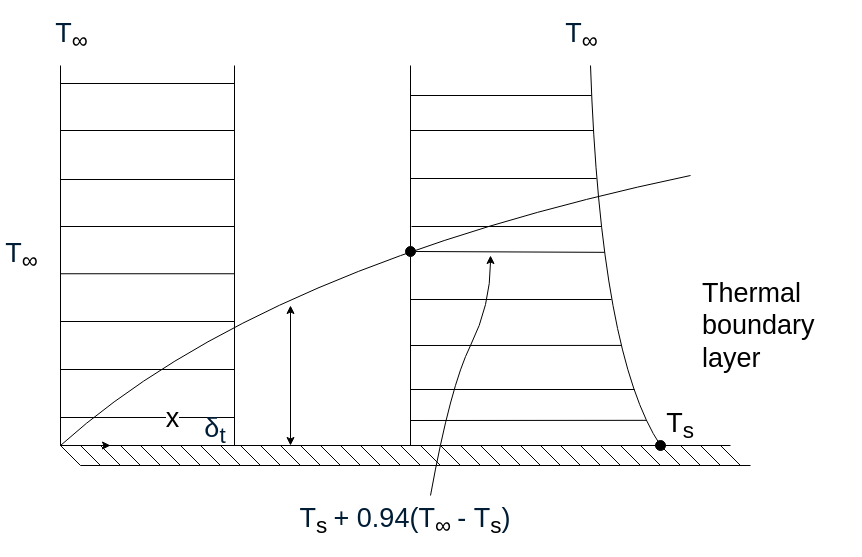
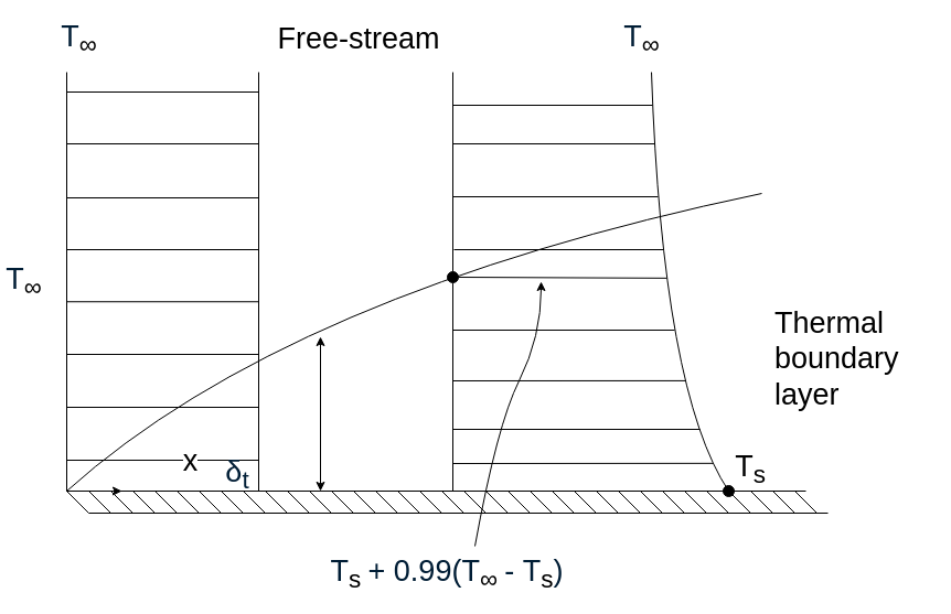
  <mxCell id="0" />
  <mxCell id="1" parent="0" />
  <mxCell id="2" value="" style="endArrow=none;html=1;rounded=0;" parent="1" edge="1"><mxGeometry width="50" height="50" relative="1" as="geometry"><mxPoint x="60" y="445" as="sourcePoint" /><mxPoint x="60" y="65" as="targetPoint" /></mxGeometry></mxCell>
  <mxCell id="3" value="" style="endArrow=none;html=1;rounded=0;" parent="1" edge="1"><mxGeometry width="50" height="50" relative="1" as="geometry"><mxPoint x="234" y="445" as="sourcePoint" /><mxPoint x="234" y="65" as="targetPoint" /></mxGeometry></mxCell>
  <mxCell id="4" value="" style="endArrow=none;html=1;rounded=0;" parent="1" edge="1"><mxGeometry width="50" height="50" relative="1" as="geometry"><mxPoint x="60" y="445" as="sourcePoint" /><mxPoint x="730" y="445" as="targetPoint" /></mxGeometry></mxCell>
  <mxCell id="5" value="" style="endArrow=none;html=1;rounded=0;" parent="1" edge="1"><mxGeometry width="50" height="50" relative="1" as="geometry"><mxPoint x="80" y="465" as="sourcePoint" /><mxPoint x="750" y="465" as="targetPoint" /></mxGeometry></mxCell>
  <mxCell id="6" value="" style="endArrow=none;html=1;rounded=0;" parent="1" edge="1"><mxGeometry width="50" height="50" relative="1" as="geometry"><mxPoint x="60" y="445" as="sourcePoint" /><mxPoint x="80" y="465" as="targetPoint" /></mxGeometry></mxCell>
  <mxCell id="7" value="" style="endArrow=none;html=1;rounded=0;" parent="1" edge="1"><mxGeometry width="50" height="50" relative="1" as="geometry"><mxPoint x="80" y="445" as="sourcePoint" /><mxPoint x="100" y="465" as="targetPoint" /></mxGeometry></mxCell>
  <mxCell id="8" value="" style="endArrow=none;html=1;rounded=0;" parent="1" edge="1"><mxGeometry width="50" height="50" relative="1" as="geometry"><mxPoint x="100" y="445" as="sourcePoint" /><mxPoint x="120" y="465" as="targetPoint" /></mxGeometry></mxCell>
  <mxCell id="9" value="" style="endArrow=none;html=1;rounded=0;" parent="1" edge="1"><mxGeometry width="50" height="50" relative="1" as="geometry"><mxPoint x="120" y="445" as="sourcePoint" /><mxPoint x="140" y="465" as="targetPoint" /></mxGeometry></mxCell>
  <mxCell id="10" value="" style="endArrow=none;html=1;rounded=0;" parent="1" edge="1"><mxGeometry width="50" height="50" relative="1" as="geometry"><mxPoint x="140" y="445" as="sourcePoint" /><mxPoint x="160" y="465" as="targetPoint" /></mxGeometry></mxCell>
  <mxCell id="11" value="" style="endArrow=none;html=1;rounded=0;" parent="1" edge="1"><mxGeometry width="50" height="50" relative="1" as="geometry"><mxPoint x="160" y="445" as="sourcePoint" /><mxPoint x="180" y="465" as="targetPoint" /></mxGeometry></mxCell>
  <mxCell id="12" value="" style="endArrow=none;html=1;rounded=0;" parent="1" edge="1"><mxGeometry width="50" height="50" relative="1" as="geometry"><mxPoint x="180" y="445" as="sourcePoint" /><mxPoint x="200" y="465" as="targetPoint" /></mxGeometry></mxCell>
  <mxCell id="13" value="" style="endArrow=none;html=1;rounded=0;" parent="1" edge="1"><mxGeometry width="50" height="50" relative="1" as="geometry"><mxPoint x="200" y="445" as="sourcePoint" /><mxPoint x="220" y="465" as="targetPoint" /></mxGeometry></mxCell>
  <mxCell id="14" value="" style="endArrow=none;html=1;rounded=0;" parent="1" edge="1"><mxGeometry width="50" height="50" relative="1" as="geometry"><mxPoint x="220" y="445" as="sourcePoint" /><mxPoint x="240" y="465" as="targetPoint" /></mxGeometry></mxCell>
  <mxCell id="15" value="" style="endArrow=none;html=1;rounded=0;" parent="1" edge="1"><mxGeometry width="50" height="50" relative="1" as="geometry"><mxPoint x="240" y="445" as="sourcePoint" /><mxPoint x="260" y="465" as="targetPoint" /></mxGeometry></mxCell>
  <mxCell id="16" value="" style="endArrow=none;html=1;rounded=0;" parent="1" edge="1"><mxGeometry width="50" height="50" relative="1" as="geometry"><mxPoint x="260" y="445" as="sourcePoint" /><mxPoint x="280" y="465" as="targetPoint" /></mxGeometry></mxCell>
  <mxCell id="17" value="" style="endArrow=none;html=1;rounded=0;" parent="1" edge="1"><mxGeometry width="50" height="50" relative="1" as="geometry"><mxPoint x="280" y="445" as="sourcePoint" /><mxPoint x="300" y="465" as="targetPoint" /></mxGeometry></mxCell>
  <mxCell id="18" value="" style="endArrow=none;html=1;rounded=0;" parent="1" edge="1"><mxGeometry width="50" height="50" relative="1" as="geometry"><mxPoint x="300" y="445" as="sourcePoint" /><mxPoint x="320" y="465" as="targetPoint" /></mxGeometry></mxCell>
  <mxCell id="19" value="" style="endArrow=none;html=1;rounded=0;" parent="1" edge="1"><mxGeometry width="50" height="50" relative="1" as="geometry"><mxPoint x="320" y="445" as="sourcePoint" /><mxPoint x="340" y="465" as="targetPoint" /></mxGeometry></mxCell>
  <mxCell id="20" value="" style="endArrow=none;html=1;rounded=0;" parent="1" edge="1"><mxGeometry width="50" height="50" relative="1" as="geometry"><mxPoint x="340" y="445" as="sourcePoint" /><mxPoint x="360" y="465" as="targetPoint" /></mxGeometry></mxCell>
  <mxCell id="21" value="" style="endArrow=none;html=1;rounded=0;" parent="1" edge="1"><mxGeometry width="50" height="50" relative="1" as="geometry"><mxPoint x="360" y="445" as="sourcePoint" /><mxPoint x="380" y="465" as="targetPoint" /></mxGeometry></mxCell>
  <mxCell id="22" value="" style="endArrow=none;html=1;rounded=0;" parent="1" edge="1"><mxGeometry width="50" height="50" relative="1" as="geometry"><mxPoint x="380" y="445" as="sourcePoint" /><mxPoint x="400" y="465" as="targetPoint" /></mxGeometry></mxCell>
  <mxCell id="23" value="" style="endArrow=none;html=1;rounded=0;" parent="1" edge="1"><mxGeometry width="50" height="50" relative="1" as="geometry"><mxPoint x="400" y="445" as="sourcePoint" /><mxPoint x="420" y="465" as="targetPoint" /></mxGeometry></mxCell>
  <mxCell id="24" value="" style="endArrow=none;html=1;rounded=0;" parent="1" edge="1"><mxGeometry width="50" height="50" relative="1" as="geometry"><mxPoint x="420" y="445" as="sourcePoint" /><mxPoint x="440" y="465" as="targetPoint" /></mxGeometry></mxCell>
  <mxCell id="25" value="" style="endArrow=none;html=1;rounded=0;" parent="1" edge="1"><mxGeometry width="50" height="50" relative="1" as="geometry"><mxPoint x="440" y="445" as="sourcePoint" /><mxPoint x="460" y="465" as="targetPoint" /></mxGeometry></mxCell>
  <mxCell id="26" value="" style="endArrow=none;html=1;rounded=0;" parent="1" edge="1"><mxGeometry width="50" height="50" relative="1" as="geometry"><mxPoint x="460" y="445" as="sourcePoint" /><mxPoint x="480" y="465" as="targetPoint" /></mxGeometry></mxCell>
  <mxCell id="27" value="" style="endArrow=none;html=1;rounded=0;" parent="1" edge="1"><mxGeometry width="50" height="50" relative="1" as="geometry"><mxPoint x="480" y="445" as="sourcePoint" /><mxPoint x="500" y="465" as="targetPoint" /></mxGeometry></mxCell>
  <mxCell id="28" value="" style="endArrow=none;html=1;rounded=0;" parent="1" edge="1"><mxGeometry width="50" height="50" relative="1" as="geometry"><mxPoint x="500" y="445" as="sourcePoint" /><mxPoint x="520" y="465" as="targetPoint" /></mxGeometry></mxCell>
  <mxCell id="29" value="" style="endArrow=none;html=1;rounded=0;" parent="1" edge="1"><mxGeometry width="50" height="50" relative="1" as="geometry"><mxPoint x="520" y="445" as="sourcePoint" /><mxPoint x="540" y="465" as="targetPoint" /></mxGeometry></mxCell>
  <mxCell id="30" value="" style="endArrow=none;html=1;rounded=0;" parent="1" edge="1"><mxGeometry width="50" height="50" relative="1" as="geometry"><mxPoint x="540" y="445" as="sourcePoint" /><mxPoint x="560" y="465" as="targetPoint" /></mxGeometry></mxCell>
  <mxCell id="31" value="" style="endArrow=none;html=1;rounded=0;" parent="1" edge="1"><mxGeometry width="50" height="50" relative="1" as="geometry"><mxPoint x="560" y="445" as="sourcePoint" /><mxPoint x="580" y="465" as="targetPoint" /></mxGeometry></mxCell>
  <mxCell id="32" value="" style="endArrow=none;html=1;rounded=0;" parent="1" edge="1"><mxGeometry width="50" height="50" relative="1" as="geometry"><mxPoint x="580" y="445" as="sourcePoint" /><mxPoint x="600" y="465" as="targetPoint" /></mxGeometry></mxCell>
  <mxCell id="33" value="" style="endArrow=none;html=1;rounded=0;" parent="1" edge="1"><mxGeometry width="50" height="50" relative="1" as="geometry"><mxPoint x="600" y="445" as="sourcePoint" /><mxPoint x="620" y="465" as="targetPoint" /></mxGeometry></mxCell>
  <mxCell id="34" value="" style="endArrow=none;html=1;rounded=0;" parent="1" edge="1"><mxGeometry width="50" height="50" relative="1" as="geometry"><mxPoint x="620" y="445" as="sourcePoint" /><mxPoint x="640" y="465" as="targetPoint" /></mxGeometry></mxCell>
  <mxCell id="35" value="" style="endArrow=none;html=1;rounded=0;" parent="1" edge="1"><mxGeometry width="50" height="50" relative="1" as="geometry"><mxPoint x="640" y="445" as="sourcePoint" /><mxPoint x="660" y="465" as="targetPoint" /></mxGeometry></mxCell>
  <mxCell id="36" value="" style="endArrow=none;html=1;rounded=0;" parent="1" edge="1"><mxGeometry width="50" height="50" relative="1" as="geometry"><mxPoint x="660" y="445" as="sourcePoint" /><mxPoint x="680" y="465" as="targetPoint" /></mxGeometry></mxCell>
  <mxCell id="37" value="" style="endArrow=none;html=1;rounded=0;" parent="1" edge="1"><mxGeometry width="50" height="50" relative="1" as="geometry"><mxPoint x="680" y="445" as="sourcePoint" /><mxPoint x="700" y="465" as="targetPoint" /></mxGeometry></mxCell>
  <mxCell id="38" value="" style="endArrow=none;html=1;rounded=0;" parent="1" edge="1"><mxGeometry width="50" height="50" relative="1" as="geometry"><mxPoint x="700" y="445" as="sourcePoint" /><mxPoint x="720" y="465" as="targetPoint" /></mxGeometry></mxCell>
  <mxCell id="39" value="" style="endArrow=none;html=1;rounded=0;" parent="1" edge="1"><mxGeometry width="50" height="50" relative="1" as="geometry"><mxPoint x="720" y="445" as="sourcePoint" /><mxPoint x="740" y="465" as="targetPoint" /></mxGeometry></mxCell>
  <mxCell id="40" value="" style="endArrow=none;html=1;rounded=0;" parent="1" edge="1"><mxGeometry width="50" height="50" relative="1" as="geometry"><mxPoint x="60" y="83" as="sourcePoint" /><mxPoint x="234" y="83" as="targetPoint" /></mxGeometry></mxCell>
  <mxCell id="41" value="" style="endArrow=none;html=1;rounded=0;" parent="1" edge="1"><mxGeometry width="50" height="50" relative="1" as="geometry"><mxPoint x="60" y="130" as="sourcePoint" /><mxPoint x="234" y="130" as="targetPoint" /></mxGeometry></mxCell>
  <mxCell id="42" value="" style="endArrow=none;html=1;rounded=0;" parent="1" edge="1"><mxGeometry width="50" height="50" relative="1" as="geometry"><mxPoint x="60" y="179" as="sourcePoint" /><mxPoint x="234" y="179" as="targetPoint" /></mxGeometry></mxCell>
  <mxCell id="43" value="" style="endArrow=none;html=1;rounded=0;" parent="1" edge="1"><mxGeometry width="50" height="50" relative="1" as="geometry"><mxPoint x="60" y="226" as="sourcePoint" /><mxPoint x="234" y="226" as="targetPoint" /></mxGeometry></mxCell>
  <mxCell id="44" value="" style="endArrow=none;html=1;rounded=0;" parent="1" edge="1"><mxGeometry width="50" height="50" relative="1" as="geometry"><mxPoint x="60" y="273.26" as="sourcePoint" /><mxPoint x="234" y="273.26" as="targetPoint" /></mxGeometry></mxCell>
  <mxCell id="45" value="" style="endArrow=none;html=1;rounded=0;" parent="1" edge="1"><mxGeometry width="50" height="50" relative="1" as="geometry"><mxPoint x="60" y="321" as="sourcePoint" /><mxPoint x="234" y="321" as="targetPoint" /></mxGeometry></mxCell>
  <mxCell id="46" value="" style="endArrow=none;html=1;rounded=0;" parent="1" edge="1"><mxGeometry width="50" height="50" relative="1" as="geometry"><mxPoint x="60" y="369" as="sourcePoint" /><mxPoint x="234" y="369" as="targetPoint" /></mxGeometry></mxCell>
  <mxCell id="47" value="" style="endArrow=none;html=1;rounded=0;" parent="1" edge="1"><mxGeometry width="50" height="50" relative="1" as="geometry"><mxPoint x="60" y="417" as="sourcePoint" /><mxPoint x="234" y="417" as="targetPoint" /></mxGeometry></mxCell>
  <mxCell id="48" value="&lt;font style=&quot;font-size: 27px;&quot;&gt;x&lt;/font&gt;" style="edgeLabel;html=1;align=center;verticalAlign=middle;resizable=0;points=[];" parent="47" vertex="1" connectable="0"><mxGeometry x="0.275" relative="1" as="geometry"><mxPoint as="offset" /></mxGeometry></mxCell>
  <mxCell id="49" value="" style="endArrow=none;html=1;rounded=0;" parent="1" source="72" edge="1"><mxGeometry width="50" height="50" relative="1" as="geometry"><mxPoint x="410" y="445" as="sourcePoint" /><mxPoint x="410" y="65" as="targetPoint" /></mxGeometry></mxCell>
  <mxCell id="50" value="" style="endArrow=classic;startArrow=classic;html=1;rounded=0;" parent="1" edge="1"><mxGeometry width="50" height="50" relative="1" as="geometry"><mxPoint x="290" y="445" as="sourcePoint" /><mxPoint x="290" y="305" as="targetPoint" /></mxGeometry></mxCell>
  <mxCell id="51" value="&lt;font style=&quot;font-size: 27px;&quot;&gt;&lt;span style=&quot;color: rgb(0, 29, 53); font-family: &amp;quot;Google Sans&amp;quot;, Arial, sans-serif; text-align: start; text-wrap-mode: wrap;&quot;&gt;&lt;font style=&quot;&quot;&gt;T&lt;/font&gt;&lt;/span&gt;&lt;sub&gt;∞&lt;/sub&gt;&lt;/font&gt;" style="edgeLabel;html=1;align=center;verticalAlign=middle;resizable=0;points=[];" parent="1" vertex="1" connectable="0"><mxGeometry y="254.996" as="geometry" x="20" /></mxCell>
  <mxCell id="52" value="&lt;font style=&quot;font-size: 27px;&quot;&gt;&lt;span style=&quot;color: rgb(0, 29, 53); font-family: &amp;quot;Google Sans&amp;quot;, Arial, sans-serif; text-align: start; text-wrap-mode: wrap;&quot;&gt;&lt;font style=&quot;&quot;&gt;T&lt;/font&gt;&lt;/span&gt;&lt;sub&gt;∞&lt;/sub&gt;&lt;/font&gt;" style="edgeLabel;html=1;align=center;verticalAlign=middle;resizable=0;points=[];" parent="1" vertex="1" connectable="0"><mxGeometry x="580" y="34.996" as="geometry" /></mxCell>
  <mxCell id="53" value="&lt;font style=&quot;font-size: 27px;&quot;&gt;&lt;span style=&quot;color: rgb(0, 29, 53); font-family: &amp;quot;Google Sans&amp;quot;, Arial, sans-serif; text-align: start; text-wrap-mode: wrap;&quot;&gt;&lt;font style=&quot;&quot;&gt;T&lt;/font&gt;&lt;/span&gt;&lt;sub&gt;∞&lt;/sub&gt;&lt;/font&gt;" style="edgeLabel;html=1;align=center;verticalAlign=middle;resizable=0;points=[];" parent="1" vertex="1" connectable="0"><mxGeometry x="70" y="34.996" as="geometry" /></mxCell>
- <mxCell id="54" value="&lt;font style=&quot;font-size: 27px;&quot;&gt;&lt;span style=&quot;color: rgb(0, 29, 53); font-family: &amp;quot;Google Sans&amp;quot;, Arial, sans-serif; text-align: start; background-color: rgb(255, 255, 255);&quot;&gt;T&lt;/span&gt;&lt;sub style=&quot;text-wrap-mode: nowrap; background-color: rgb(255, 255, 255); color: rgb(0, 0, 0);&quot;&gt;s&amp;nbsp;&lt;/sub&gt;&lt;span style=&quot;color: rgb(0, 29, 53); font-family: &amp;quot;Google Sans&amp;quot;, Arial, sans-serif; text-align: start; background-color: rgb(255, 255, 255);&quot;&gt;+&amp;nbsp;&lt;/span&gt;&lt;span style=&quot;color: rgb(0, 29, 53); font-family: &amp;quot;Google Sans&amp;quot;, Arial, sans-serif; text-align: start; background-color: rgb(255, 255, 255);&quot;&gt;0.94(T&lt;/span&gt;&lt;sub style=&quot;text-wrap-mode: nowrap; background-color: rgb(255, 255, 255); color: rgb(0, 0, 0);&quot;&gt;∞&amp;nbsp;&lt;/sub&gt;&lt;span style=&quot;color: rgb(0, 29, 53); font-family: &amp;quot;Google Sans&amp;quot;, Arial, sans-serif; text-align: start; background-color: rgb(255, 255, 255);&quot;&gt;-&amp;nbsp;&lt;/span&gt;&lt;span style=&quot;color: rgb(0, 29, 53); font-family: &amp;quot;Google Sans&amp;quot;, Arial, sans-serif; text-align: start; background-color: rgb(255, 255, 255);&quot;&gt;T&lt;/span&gt;&lt;sub style=&quot;text-wrap-mode: nowrap; background-color: rgb(255, 255, 255); color: rgb(0, 0, 0);&quot;&gt;s&lt;/sub&gt;&lt;span style=&quot;color: rgb(0, 29, 53); font-family: &amp;quot;Google Sans&amp;quot;, Arial, sans-serif; text-align: start; background-color: rgb(255, 255, 255);&quot;&gt;)&lt;/span&gt;&lt;/font&gt;" style="text;html=1;align=center;verticalAlign=middle;whiteSpace=wrap;rounded=0;" parent="1" vertex="1"><mxGeometry x="220" y="505" width="370" height="30" as="geometry" /></mxCell>
+ <mxCell id="54" value="&lt;font style=&quot;font-size: 27px;&quot;&gt;&lt;span style=&quot;color: rgb(0, 29, 53); font-family: &amp;quot;Google Sans&amp;quot;, Arial, sans-serif; text-align: start; background-color: rgb(255, 255, 255);&quot;&gt;T&lt;/span&gt;&lt;sub style=&quot;text-wrap-mode: nowrap; background-color: rgb(255, 255, 255); color: rgb(0, 0, 0);&quot;&gt;s&amp;nbsp;&lt;/sub&gt;&lt;span style=&quot;color: rgb(0, 29, 53); font-family: &amp;quot;Google Sans&amp;quot;, Arial, sans-serif; text-align: start; background-color: rgb(255, 255, 255);&quot;&gt;+&amp;nbsp;&lt;/span&gt;&lt;span style=&quot;color: rgb(0, 29, 53); font-family: &amp;quot;Google Sans&amp;quot;, Arial, sans-serif; text-align: start; background-color: rgb(255, 255, 255);&quot;&gt;0.99(T&lt;/span&gt;&lt;sub style=&quot;text-wrap-mode: nowrap; background-color: rgb(255, 255, 255); color: rgb(0, 0, 0);&quot;&gt;∞&amp;nbsp;&lt;/sub&gt;&lt;span style=&quot;color: rgb(0, 29, 53); font-family: &amp;quot;Google Sans&amp;quot;, Arial, sans-serif; text-align: start; background-color: rgb(255, 255, 255);&quot;&gt;-&amp;nbsp;&lt;/span&gt;&lt;span style=&quot;color: rgb(0, 29, 53); font-family: &amp;quot;Google Sans&amp;quot;, Arial, sans-serif; text-align: start; background-color: rgb(255, 255, 255);&quot;&gt;T&lt;/span&gt;&lt;sub style=&quot;text-wrap-mode: nowrap; background-color: rgb(255, 255, 255); color: rgb(0, 0, 0);&quot;&gt;s&lt;/sub&gt;&lt;span style=&quot;color: rgb(0, 29, 53); font-family: &amp;quot;Google Sans&amp;quot;, Arial, sans-serif; text-align: start; background-color: rgb(255, 255, 255);&quot;&gt;)&lt;/span&gt;&lt;/font&gt;" style="text;html=1;align=center;verticalAlign=middle;whiteSpace=wrap;rounded=0;" parent="1" vertex="1"><mxGeometry x="220" y="505" width="370" height="30" as="geometry" /></mxCell>
+ <mxCell id="55" value="&lt;font style=&quot;font-size: 27px;&quot;&gt;Free-stream&lt;/font&gt;" style="text;html=1;align=center;verticalAlign=middle;whiteSpace=wrap;rounded=0;" parent="1" vertex="1"><mxGeometry x="210" y="20" width="230" height="30" as="geometry" /></mxCell>
  <mxCell id="56" value="&lt;font style=&quot;font-size: 27px;&quot;&gt;Thermal&lt;/font&gt;&lt;div&gt;&lt;font style=&quot;font-size: 27px;&quot;&gt;boundary&lt;/font&gt;&lt;/div&gt;&lt;div&gt;&lt;font style=&quot;font-size: 27px;&quot;&gt;layer&lt;/font&gt;&lt;/div&gt;" style="text;html=1;align=left;verticalAlign=middle;whiteSpace=wrap;rounded=0;" parent="1" vertex="1"><mxGeometry x="700" y="260" width="140" height="130" as="geometry" /></mxCell>
  <mxCell id="57" value="&lt;font style=&quot;font-size: 27px;&quot;&gt;T&lt;sub&gt;s&lt;/sub&gt;&lt;/font&gt;" style="text;html=1;align=center;verticalAlign=middle;whiteSpace=wrap;rounded=0;" parent="1" vertex="1"><mxGeometry x="650" y="410" width="60" height="30" as="geometry" /></mxCell>
  <mxCell id="58" value="&lt;span style=&quot;color: rgb(0, 29, 53); font-family: &amp;quot;Google Sans&amp;quot;, Arial, sans-serif; font-size: 27px; text-align: start;&quot;&gt;δ&lt;sub&gt;t&lt;/sub&gt;&lt;/span&gt;" style="text;html=1;align=center;verticalAlign=middle;whiteSpace=wrap;rounded=0;" parent="1" vertex="1"><mxGeometry x="185" y="415" width="60" height="30" as="geometry" /></mxCell>
  <mxCell id="59" value="" style="endArrow=none;html=1;rounded=0;curved=1;" parent="1" edge="1"><mxGeometry width="50" height="50" relative="1" as="geometry"><mxPoint x="60" y="445" as="sourcePoint" /><mxPoint x="690" y="175" as="targetPoint" /><Array as="points"><mxPoint x="260" y="265" /></Array></mxGeometry></mxCell>
  <mxCell id="60" value="" style="endArrow=none;html=1;rounded=0;curved=1;" parent="1" edge="1"><mxGeometry width="50" height="50" relative="1" as="geometry"><mxPoint x="660" y="445" as="sourcePoint" /><mxPoint x="590" y="65" as="targetPoint" /><Array as="points"><mxPoint x="600" y="355" /></Array></mxGeometry></mxCell>
  <mxCell id="61" value="" style="endArrow=none;html=1;rounded=0;" parent="1" edge="1"><mxGeometry width="50" height="50" relative="1" as="geometry"><mxPoint x="410" y="95" as="sourcePoint" /><mxPoint x="591" y="95" as="targetPoint" /></mxGeometry></mxCell>
  <mxCell id="62" value="" style="endArrow=none;html=1;rounded=0;" parent="1" edge="1"><mxGeometry width="50" height="50" relative="1" as="geometry"><mxPoint x="410" y="130" as="sourcePoint" /><mxPoint x="593" y="130" as="targetPoint" /></mxGeometry></mxCell>
  <mxCell id="63" value="" style="endArrow=none;html=1;rounded=0;" parent="1" edge="1"><mxGeometry width="50" height="50" relative="1" as="geometry"><mxPoint x="410" y="178" as="sourcePoint" /><mxPoint x="596" y="178" as="targetPoint" /></mxGeometry></mxCell>
  <mxCell id="64" value="" style="endArrow=none;html=1;rounded=0;" parent="1" edge="1"><mxGeometry width="50" height="50" relative="1" as="geometry"><mxPoint x="411" y="226" as="sourcePoint" /><mxPoint x="601" y="226" as="targetPoint" /></mxGeometry></mxCell>
  <mxCell id="65" value="" style="endArrow=none;html=1;rounded=0;exitX=1;exitY=0.5;exitDx=0;exitDy=0;" parent="1" edge="1" source="72"><mxGeometry width="50" height="50" relative="1" as="geometry"><mxPoint x="436" y="252" as="sourcePoint" /><mxPoint x="604" y="251.84" as="targetPoint" /></mxGeometry></mxCell>
  <mxCell id="66" value="" style="endArrow=none;html=1;rounded=0;" parent="1" edge="1"><mxGeometry width="50" height="50" relative="1" as="geometry"><mxPoint x="410" y="299" as="sourcePoint" /><mxPoint x="611" y="299" as="targetPoint" /></mxGeometry></mxCell>
  <mxCell id="67" value="" style="endArrow=none;html=1;rounded=0;" parent="1" edge="1"><mxGeometry width="50" height="50" relative="1" as="geometry"><mxPoint x="410" y="345" as="sourcePoint" /><mxPoint x="621" y="344.92" as="targetPoint" /></mxGeometry></mxCell>
  <mxCell id="68" value="" style="endArrow=none;html=1;rounded=0;" parent="1" edge="1"><mxGeometry width="50" height="50" relative="1" as="geometry"><mxPoint x="410" y="389" as="sourcePoint" /><mxPoint x="634" y="389" as="targetPoint" /></mxGeometry></mxCell>
  <mxCell id="69" value="" style="endArrow=none;html=1;rounded=0;" parent="1" edge="1"><mxGeometry width="50" height="50" relative="1" as="geometry"><mxPoint x="410" y="420" as="sourcePoint" /><mxPoint x="646" y="419.83" as="targetPoint" /></mxGeometry></mxCell>
  <mxCell id="70" value="" style="endArrow=classic;html=1;rounded=0;curved=1;" parent="1" edge="1"><mxGeometry width="50" height="50" relative="1" as="geometry"><mxPoint x="430" y="495" as="sourcePoint" /><mxPoint x="490" y="255" as="targetPoint" /><Array as="points"><mxPoint x="450" y="385" /><mxPoint x="490" y="305" /></Array></mxGeometry></mxCell>
  <mxCell id="71" value="" style="endArrow=none;html=1;rounded=0;" parent="1" target="72" edge="1"><mxGeometry width="50" height="50" relative="1" as="geometry"><mxPoint x="410" y="445" as="sourcePoint" /><mxPoint x="410" y="65" as="targetPoint" /></mxGeometry></mxCell>
  <mxCell id="72" value="" style="ellipse;whiteSpace=wrap;html=1;aspect=fixed;fillColor=#000000;" parent="1" vertex="1"><mxGeometry x="405" y="246" width="10" height="10" as="geometry" /></mxCell>
  <mxCell id="73" value="" style="ellipse;whiteSpace=wrap;html=1;aspect=fixed;fillColor=#000000;" parent="1" vertex="1"><mxGeometry x="655" y="440" width="10" height="10" as="geometry" /></mxCell>
  <mxCell id="74" value="" style="endArrow=classic;html=1;rounded=0;" parent="1" edge="1"><mxGeometry width="50" height="50" relative="1" as="geometry"><mxPoint x="60" y="445" as="sourcePoint" /><mxPoint x="110" y="445" as="targetPoint" /></mxGeometry></mxCell>
  <mxCell id="75" value="" style="endArrow=none;html=1;rounded=0;" parent="1" edge="1"><mxGeometry width="50" height="50" relative="1" as="geometry"><mxPoint x="60" y="417" as="sourcePoint" /><mxPoint x="60" y="417" as="targetPoint" /></mxGeometry></mxCell>
